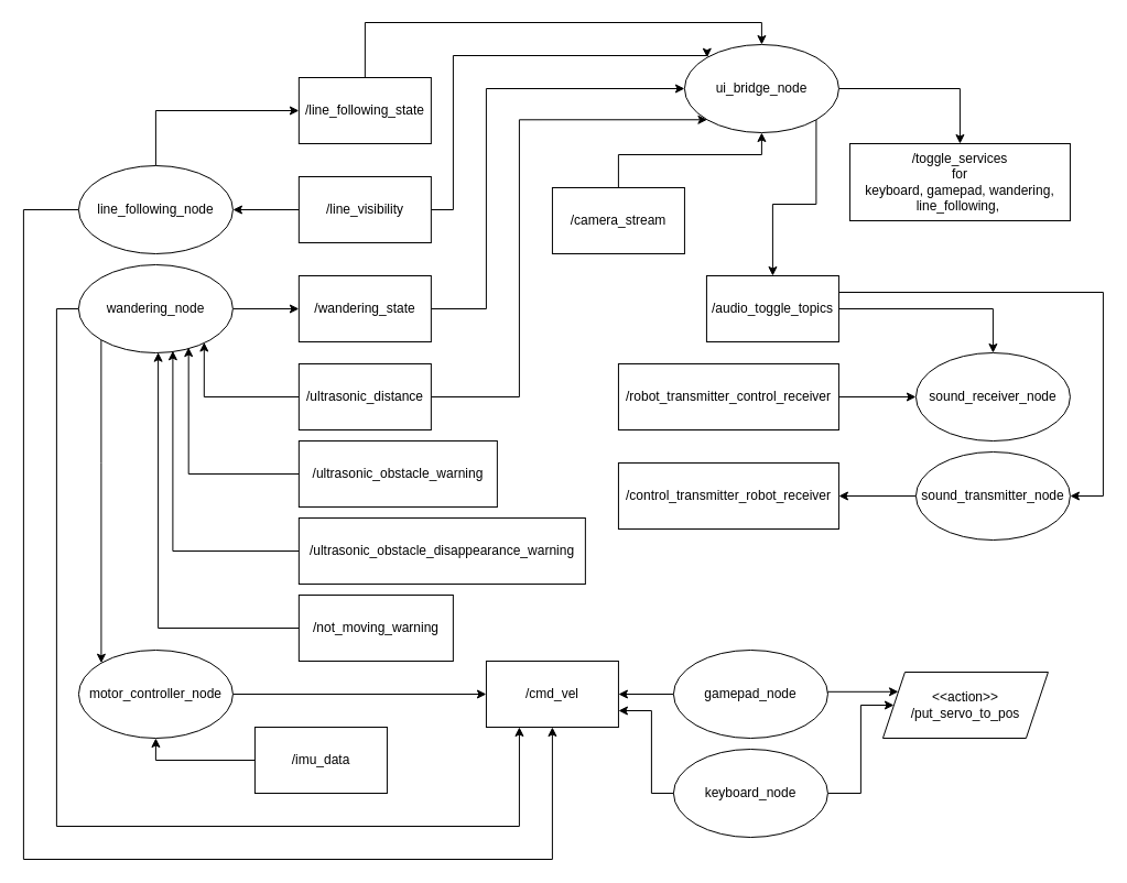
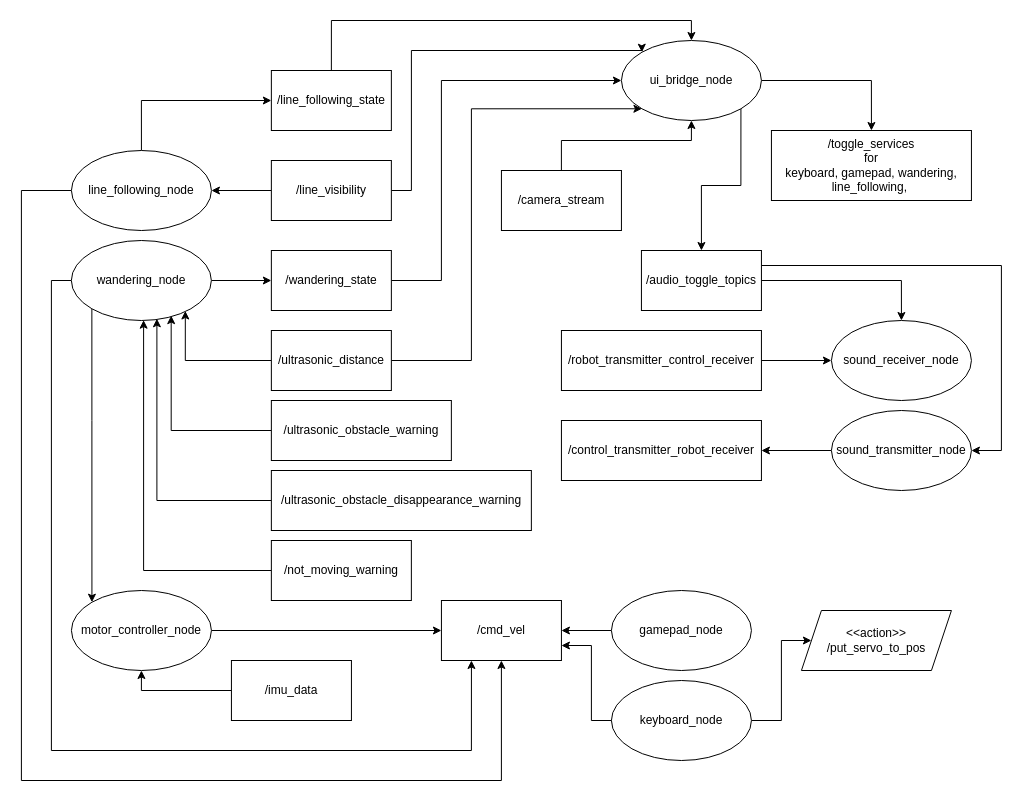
  <mxCell id="0" />
  <mxCell id="1" parent="0" />
  <mxCell id="2" style="edgeStyle=orthogonalEdgeStyle;rounded=0;orthogonalLoop=1;jettySize=auto;html=1;entryX=0.814;entryY=0.881;entryDx=0;entryDy=0;exitX=0;exitY=0.5;exitDx=0;exitDy=0;entryPerimeter=0;" edge="1" parent="1" source="4" target="45"><mxGeometry relative="1" as="geometry"><mxPoint x="250.93" y="370" as="sourcePoint" /></mxGeometry></mxCell>
  <mxCell id="3" style="edgeStyle=orthogonalEdgeStyle;rounded=0;orthogonalLoop=1;jettySize=auto;html=1;entryX=0;entryY=1;entryDx=0;entryDy=0;exitX=1;exitY=0.5;exitDx=0;exitDy=0;" edge="1" parent="1" source="4" target="34"><mxGeometry relative="1" as="geometry"><mxPoint x="430.93" y="370" as="sourcePoint" /><mxPoint x="560.93" y="130" as="targetPoint" /><Array as="points"><mxPoint x="470.93" y="360" /><mxPoint x="470.93" y="108" /></Array></mxGeometry></mxCell>
  <mxCell id="4" value="/ultrasonic_distance" style="rounded=0;whiteSpace=wrap;html=1;" vertex="1" parent="1"><mxGeometry x="270.86" y="330" width="120" height="60" as="geometry" /></mxCell>
  <mxCell id="5" style="edgeStyle=orthogonalEdgeStyle;rounded=0;orthogonalLoop=1;jettySize=auto;html=1;entryX=0.713;entryY=0.939;entryDx=0;entryDy=0;entryPerimeter=0;exitX=0;exitY=0.5;exitDx=0;exitDy=0;" edge="1" parent="1" source="6" target="45"><mxGeometry relative="1" as="geometry"><mxPoint x="250.93" y="440" as="sourcePoint" /></mxGeometry></mxCell>
  <mxCell id="6" value="/ultrasonic_obstacle_warning" style="rounded=0;whiteSpace=wrap;html=1;" vertex="1" parent="1"><mxGeometry x="270.86" y="400" width="180" height="60" as="geometry" /></mxCell>
  <mxCell id="7" style="edgeStyle=orthogonalEdgeStyle;rounded=0;orthogonalLoop=1;jettySize=auto;html=1;entryX=0.611;entryY=0.978;entryDx=0;entryDy=0;entryPerimeter=0;exitX=0;exitY=0.5;exitDx=0;exitDy=0;" edge="1" parent="1" source="8" target="45"><mxGeometry relative="1" as="geometry"><mxPoint x="270.86" y="490.067" as="sourcePoint" /></mxGeometry></mxCell>
  <mxCell id="8" value="/ultrasonic_obstacle_disappearance_warning" style="rounded=0;whiteSpace=wrap;html=1;" vertex="1" parent="1"><mxGeometry x="270.86" y="470" width="260" height="60" as="geometry" /></mxCell>
  <mxCell id="9" style="edgeStyle=orthogonalEdgeStyle;rounded=0;orthogonalLoop=1;jettySize=auto;html=1;entryX=0.5;entryY=1;entryDx=0;entryDy=0;" edge="1" parent="1" source="10" target="23"><mxGeometry relative="1" as="geometry" /></mxCell>
  <mxCell id="10" value="/imu_data" style="rounded=0;whiteSpace=wrap;html=1;" vertex="1" parent="1"><mxGeometry x="230.93" y="660" width="120" height="60" as="geometry" /></mxCell>
  <mxCell id="11" style="edgeStyle=orthogonalEdgeStyle;rounded=0;orthogonalLoop=1;jettySize=auto;html=1;exitX=0;exitY=0.5;exitDx=0;exitDy=0;entryX=0.516;entryY=0.996;entryDx=0;entryDy=0;entryPerimeter=0;" edge="1" parent="1" source="12" target="45"><mxGeometry relative="1" as="geometry"><mxPoint x="250.93" y="580" as="sourcePoint" /></mxGeometry></mxCell>
  <mxCell id="12" value="/not_moving_warning" style="rounded=0;whiteSpace=wrap;html=1;" vertex="1" parent="1"><mxGeometry x="270.86" y="540" width="140" height="60" as="geometry" /></mxCell>
  <mxCell id="13" style="edgeStyle=orthogonalEdgeStyle;rounded=0;orthogonalLoop=1;jettySize=auto;html=1;entryX=0;entryY=0.5;entryDx=0;entryDy=0;" edge="1" parent="1" source="14" target="26"><mxGeometry relative="1" as="geometry" /></mxCell>
  <mxCell id="14" value="/robot_transmitter_control_receiver" style="rounded=0;whiteSpace=wrap;html=1;" vertex="1" parent="1"><mxGeometry x="560.93" y="330" width="200" height="60" as="geometry" /></mxCell>
  <mxCell id="15" value="/control_transmitter_robot_receiver" style="rounded=0;whiteSpace=wrap;html=1;" vertex="1" parent="1"><mxGeometry x="560.93" y="420" width="200" height="60" as="geometry" /></mxCell>
  <mxCell id="16" value="/cmd_vel" style="rounded=0;whiteSpace=wrap;html=1;" vertex="1" parent="1"><mxGeometry x="440.93" y="600" width="120" height="60" as="geometry" /></mxCell>
  <mxCell id="17" style="edgeStyle=orthogonalEdgeStyle;rounded=0;orthogonalLoop=1;jettySize=auto;html=1;exitX=1;exitY=0.5;exitDx=0;exitDy=0;entryX=0;entryY=0.5;entryDx=0;entryDy=0;" edge="1" parent="1" source="18" target="51"><mxGeometry relative="1" as="geometry"><mxPoint x="850.93" y="740" as="sourcePoint" /><mxPoint x="790.93" y="720" as="targetPoint" /><Array as="points"><mxPoint x="780.93" y="720" /><mxPoint x="780.93" y="640" /></Array></mxGeometry></mxCell>
  <mxCell id="18" value="keyboard_node" style="ellipse;whiteSpace=wrap;html=1;" vertex="1" parent="1"><mxGeometry x="610.93" y="680" width="140" height="80" as="geometry" /></mxCell>
  <mxCell id="19" style="edgeStyle=orthogonalEdgeStyle;rounded=0;orthogonalLoop=1;jettySize=auto;html=1;entryX=1;entryY=0.5;entryDx=0;entryDy=0;" edge="1" parent="1" source="21" target="16"><mxGeometry relative="1" as="geometry"><mxPoint x="690.93" y="640" as="targetPoint" /></mxGeometry></mxCell>
- <mxCell id="20" style="edgeStyle=orthogonalEdgeStyle;rounded=0;orthogonalLoop=1;jettySize=auto;html=1;exitX=1;exitY=0.5;exitDx=0;exitDy=0;entryX=0;entryY=0.25;entryDx=0;entryDy=0;" edge="1" parent="1" source="21" target="51"><mxGeometry relative="1" as="geometry"><mxPoint x="790.93" y="560" as="targetPoint" /><Array as="points"><mxPoint x="750.93" y="628" /></Array></mxGeometry></mxCell>
  <mxCell id="21" value="gamepad_node" style="ellipse;whiteSpace=wrap;html=1;" vertex="1" parent="1"><mxGeometry x="610.93" y="590" width="140" height="80" as="geometry" /></mxCell>
  <mxCell id="22" style="edgeStyle=orthogonalEdgeStyle;rounded=0;orthogonalLoop=1;jettySize=auto;html=1;entryX=0;entryY=0.5;entryDx=0;entryDy=0;" edge="1" parent="1" source="23" target="16"><mxGeometry relative="1" as="geometry" /></mxCell>
  <mxCell id="23" value="motor_controller_node" style="ellipse;whiteSpace=wrap;html=1;" vertex="1" parent="1"><mxGeometry x="70.93" y="590" width="140" height="80" as="geometry" /></mxCell>
  <mxCell id="24" style="edgeStyle=orthogonalEdgeStyle;rounded=0;orthogonalLoop=1;jettySize=auto;html=1;entryX=1;entryY=0.5;entryDx=0;entryDy=0;" edge="1" parent="1" source="25" target="15"><mxGeometry relative="1" as="geometry" /></mxCell>
  <mxCell id="25" value="sound_transmitter_node" style="ellipse;whiteSpace=wrap;html=1;" vertex="1" parent="1"><mxGeometry x="830.93" y="410" width="140" height="80" as="geometry" /></mxCell>
  <mxCell id="26" value="sound_receiver_node" style="ellipse;whiteSpace=wrap;html=1;" vertex="1" parent="1"><mxGeometry x="830.93" y="320" width="140" height="80" as="geometry" /></mxCell>
  <mxCell id="27" style="edgeStyle=orthogonalEdgeStyle;rounded=0;orthogonalLoop=1;jettySize=auto;html=1;entryX=0;entryY=0.5;entryDx=0;entryDy=0;exitX=1;exitY=0.5;exitDx=0;exitDy=0;" edge="1" parent="1" source="28" target="34"><mxGeometry relative="1" as="geometry"><mxPoint x="440.93" y="300" as="sourcePoint" /><mxPoint x="580.93" y="130" as="targetPoint" /><Array as="points"><mxPoint x="440.93" y="280" /><mxPoint x="440.93" y="80" /></Array></mxGeometry></mxCell>
  <mxCell id="28" value="/wandering_state" style="rounded=0;whiteSpace=wrap;html=1;" vertex="1" parent="1"><mxGeometry x="270.86" y="250" width="120" height="60" as="geometry" /></mxCell>
  <mxCell id="29" style="edgeStyle=orthogonalEdgeStyle;rounded=0;orthogonalLoop=1;jettySize=auto;html=1;entryX=0.5;entryY=0;entryDx=0;entryDy=0;" edge="1" parent="1" source="31" target="26"><mxGeometry relative="1" as="geometry" /></mxCell>
  <mxCell id="30" style="edgeStyle=orthogonalEdgeStyle;rounded=0;orthogonalLoop=1;jettySize=auto;html=1;entryX=1;entryY=0.5;entryDx=0;entryDy=0;exitX=1;exitY=0.25;exitDx=0;exitDy=0;" edge="1" parent="1" source="31" target="25"><mxGeometry relative="1" as="geometry"><Array as="points"><mxPoint x="1000.93" y="265" /><mxPoint x="1000.93" y="450" /></Array></mxGeometry></mxCell>
  <mxCell id="31" value="/audio_toggle_topics" style="rounded=0;whiteSpace=wrap;html=1;" vertex="1" parent="1"><mxGeometry x="640.93" y="250" width="120" height="60" as="geometry" /></mxCell>
  <mxCell id="32" style="edgeStyle=orthogonalEdgeStyle;rounded=0;orthogonalLoop=1;jettySize=auto;html=1;entryX=0.5;entryY=0;entryDx=0;entryDy=0;exitX=1;exitY=1;exitDx=0;exitDy=0;" edge="1" parent="1" source="34" target="31"><mxGeometry relative="1" as="geometry" /></mxCell>
  <mxCell id="33" style="edgeStyle=orthogonalEdgeStyle;rounded=0;orthogonalLoop=1;jettySize=auto;html=1;entryX=0.5;entryY=0;entryDx=0;entryDy=0;exitX=1;exitY=0.5;exitDx=0;exitDy=0;" edge="1" parent="1" source="34" target="49"><mxGeometry relative="1" as="geometry"><Array as="points"><mxPoint x="870.93" y="80" /></Array></mxGeometry></mxCell>
  <mxCell id="34" value="ui_bridge_node" style="ellipse;whiteSpace=wrap;html=1;" vertex="1" parent="1"><mxGeometry x="620.93" y="40" width="140" height="80" as="geometry" /></mxCell>
  <mxCell id="35" style="edgeStyle=orthogonalEdgeStyle;rounded=0;orthogonalLoop=1;jettySize=auto;html=1;entryX=0.5;entryY=1;entryDx=0;entryDy=0;" edge="1" parent="1" source="36" target="34"><mxGeometry relative="1" as="geometry"><Array as="points"><mxPoint x="560.93" y="140" /><mxPoint x="690.93" y="140" /></Array></mxGeometry></mxCell>
  <mxCell id="36" value="/camera_stream" style="rounded=0;whiteSpace=wrap;html=1;" vertex="1" parent="1"><mxGeometry x="500.93" y="170" width="120" height="60" as="geometry" /></mxCell>
  <mxCell id="37" style="edgeStyle=orthogonalEdgeStyle;rounded=0;orthogonalLoop=1;jettySize=auto;html=1;entryX=0;entryY=0.5;entryDx=0;entryDy=0;" edge="1" parent="1" source="39" target="41"><mxGeometry relative="1" as="geometry"><Array as="points"><mxPoint x="140.93" y="100" /></Array></mxGeometry></mxCell>
  <mxCell id="38" style="edgeStyle=orthogonalEdgeStyle;rounded=0;orthogonalLoop=1;jettySize=auto;html=1;exitX=0;exitY=0.5;exitDx=0;exitDy=0;" edge="1" parent="1" source="39" target="16"><mxGeometry relative="1" as="geometry"><mxPoint x="50.93" y="150" as="sourcePoint" /><Array as="points"><mxPoint x="20.93" y="190" /><mxPoint x="20.93" y="780" /><mxPoint x="500.93" y="780" /></Array></mxGeometry></mxCell>
  <mxCell id="39" value="line_following_node" style="ellipse;whiteSpace=wrap;html=1;" vertex="1" parent="1"><mxGeometry x="70.93" y="150" width="140" height="80" as="geometry" /></mxCell>
  <mxCell id="40" style="edgeStyle=orthogonalEdgeStyle;rounded=0;orthogonalLoop=1;jettySize=auto;html=1;entryX=0.5;entryY=0;entryDx=0;entryDy=0;exitX=0.5;exitY=0;exitDx=0;exitDy=0;" edge="1" parent="1" source="41" target="34"><mxGeometry relative="1" as="geometry"><mxPoint x="430.93" y="60" as="sourcePoint" /><Array as="points"><mxPoint x="330.93" y="20" /><mxPoint x="690.93" y="20" /></Array></mxGeometry></mxCell>
  <mxCell id="41" value="/line_following_state" style="rounded=0;whiteSpace=wrap;html=1;" vertex="1" parent="1"><mxGeometry x="270.86" y="70" width="120" height="60" as="geometry" /></mxCell>
  <mxCell id="42" style="edgeStyle=orthogonalEdgeStyle;rounded=0;orthogonalLoop=1;jettySize=auto;html=1;entryX=0.25;entryY=1;entryDx=0;entryDy=0;" edge="1" parent="1" source="45" target="16"><mxGeometry relative="1" as="geometry"><Array as="points"><mxPoint x="50.93" y="280" /><mxPoint x="50.93" y="750" /><mxPoint x="470.93" y="750" /></Array></mxGeometry></mxCell>
  <mxCell id="43" style="edgeStyle=orthogonalEdgeStyle;rounded=0;orthogonalLoop=1;jettySize=auto;html=1;entryX=0;entryY=0;entryDx=0;entryDy=0;exitX=0;exitY=1;exitDx=0;exitDy=0;" edge="1" parent="1" source="45" target="23"><mxGeometry relative="1" as="geometry"><mxPoint x="70.86" y="290" as="sourcePoint" /><mxPoint x="70.93" y="650" as="targetPoint" /><Array as="points"><mxPoint x="91.93" y="420" /><mxPoint x="91.93" y="420" /></Array></mxGeometry></mxCell>
  <mxCell id="44" style="edgeStyle=orthogonalEdgeStyle;rounded=0;orthogonalLoop=1;jettySize=auto;html=1;entryX=0;entryY=0.5;entryDx=0;entryDy=0;" edge="1" parent="1" source="45" target="28"><mxGeometry relative="1" as="geometry" /></mxCell>
  <mxCell id="45" value="wandering_node" style="ellipse;whiteSpace=wrap;html=1;" vertex="1" parent="1"><mxGeometry x="70.86" y="240" width="140" height="80" as="geometry" /></mxCell>
  <mxCell id="46" style="edgeStyle=orthogonalEdgeStyle;rounded=0;orthogonalLoop=1;jettySize=auto;html=1;entryX=1;entryY=0.5;entryDx=0;entryDy=0;" edge="1" parent="1" source="48" target="39"><mxGeometry relative="1" as="geometry" /></mxCell>
  <mxCell id="47" style="edgeStyle=orthogonalEdgeStyle;rounded=0;orthogonalLoop=1;jettySize=auto;html=1;entryX=0;entryY=0;entryDx=0;entryDy=0;" edge="1" parent="1" source="48" target="34"><mxGeometry relative="1" as="geometry"><Array as="points"><mxPoint x="410.93" y="190" /><mxPoint x="410.93" y="50" /><mxPoint x="641.93" y="50" /></Array></mxGeometry></mxCell>
  <mxCell id="48" value="/line_visibility" style="rounded=0;whiteSpace=wrap;html=1;" vertex="1" parent="1"><mxGeometry x="270.86" y="160" width="120" height="60" as="geometry" /></mxCell>
  <mxCell id="49" value="/toggle_services&lt;br&gt;for&lt;br&gt;keyboard, gamepad, wandering, line_following,&amp;nbsp;" style="rounded=0;whiteSpace=wrap;html=1;" vertex="1" parent="1"><mxGeometry x="770.93" y="130" width="200" height="70" as="geometry" /></mxCell>
  <mxCell id="50" style="edgeStyle=orthogonalEdgeStyle;rounded=0;orthogonalLoop=1;jettySize=auto;html=1;entryX=1;entryY=0.75;entryDx=0;entryDy=0;exitX=0;exitY=0.5;exitDx=0;exitDy=0;" edge="1" parent="1" source="18" target="16"><mxGeometry relative="1" as="geometry"><mxPoint x="690.93" y="710" as="targetPoint" /><Array as="points"><mxPoint x="590.93" y="720" /><mxPoint x="590.93" y="645" /></Array></mxGeometry></mxCell>
  <mxCell id="51" value="&lt;div&gt;&amp;lt;&amp;lt;action&amp;gt;&amp;gt;&lt;/div&gt;/put_servo_to_pos" style="shape=parallelogram;perimeter=parallelogramPerimeter;whiteSpace=wrap;html=1;fixedSize=1;" vertex="1" parent="1"><mxGeometry x="800.93" y="610" width="150" height="60" as="geometry" /></mxCell>
